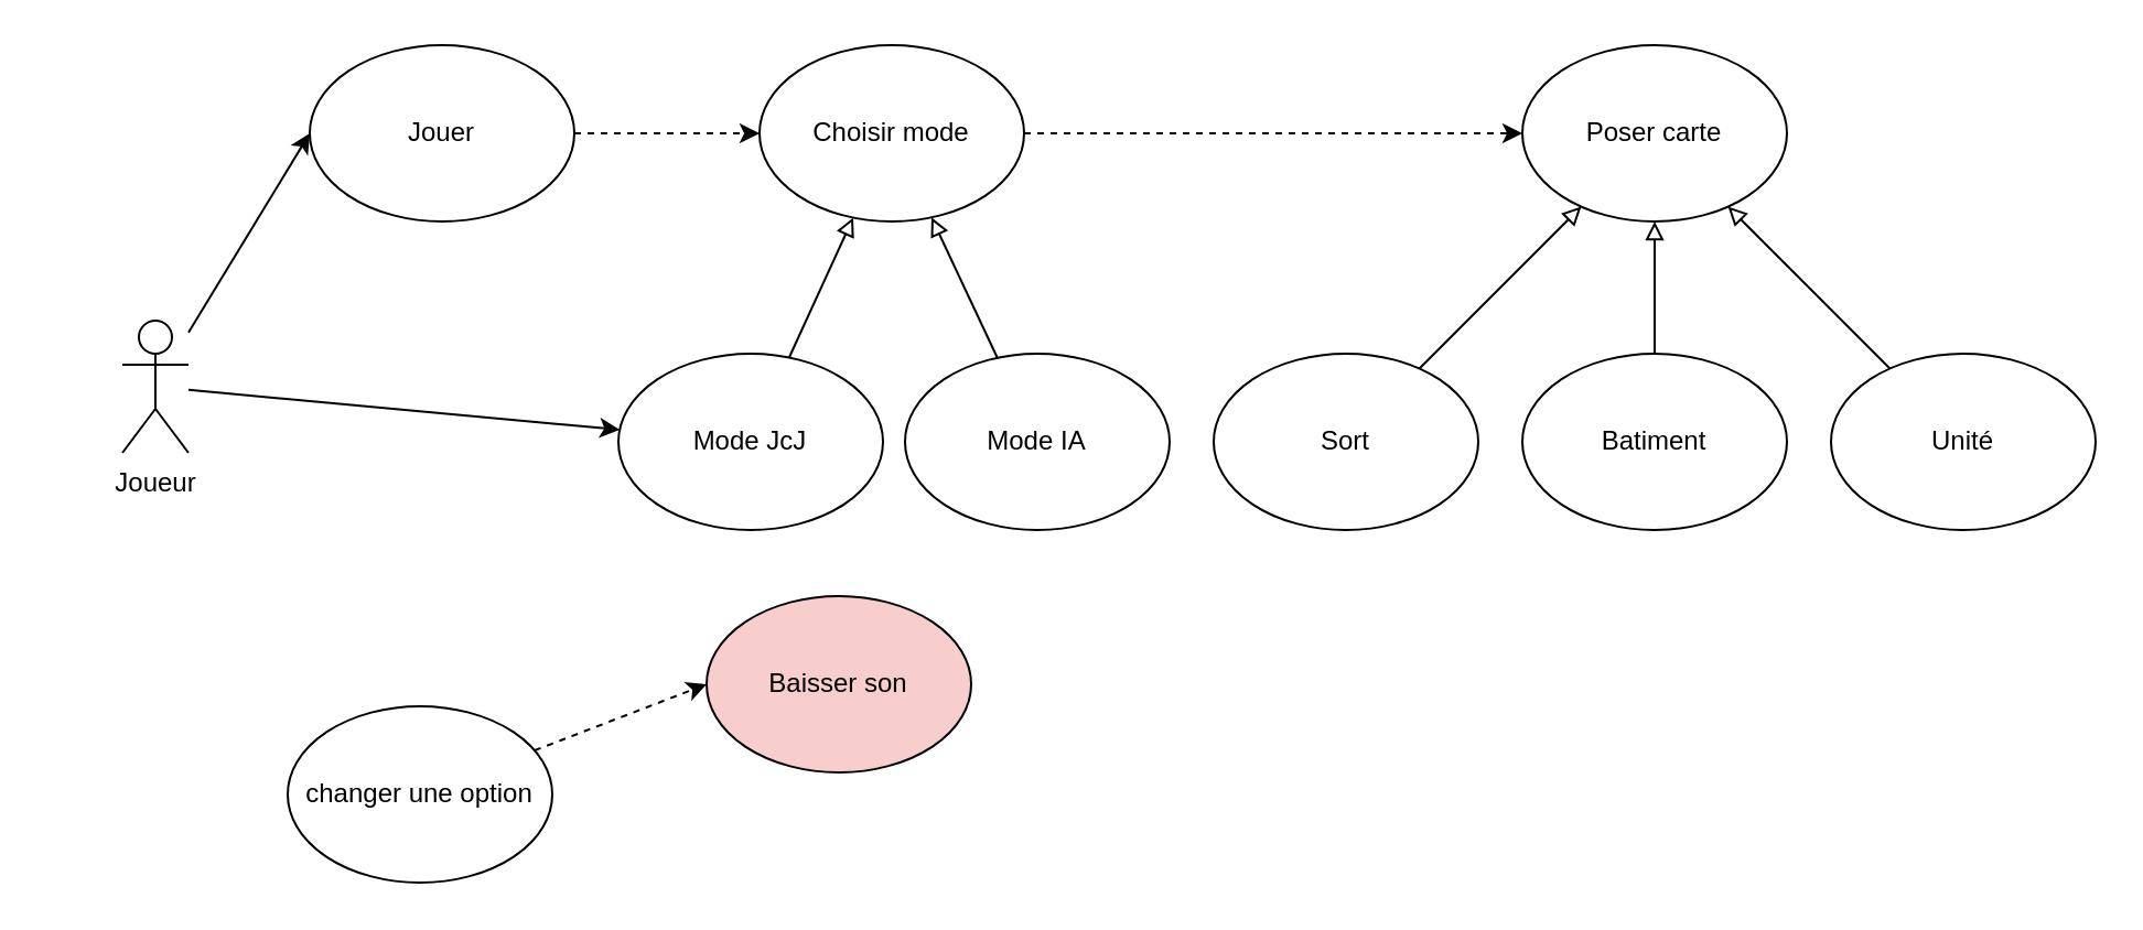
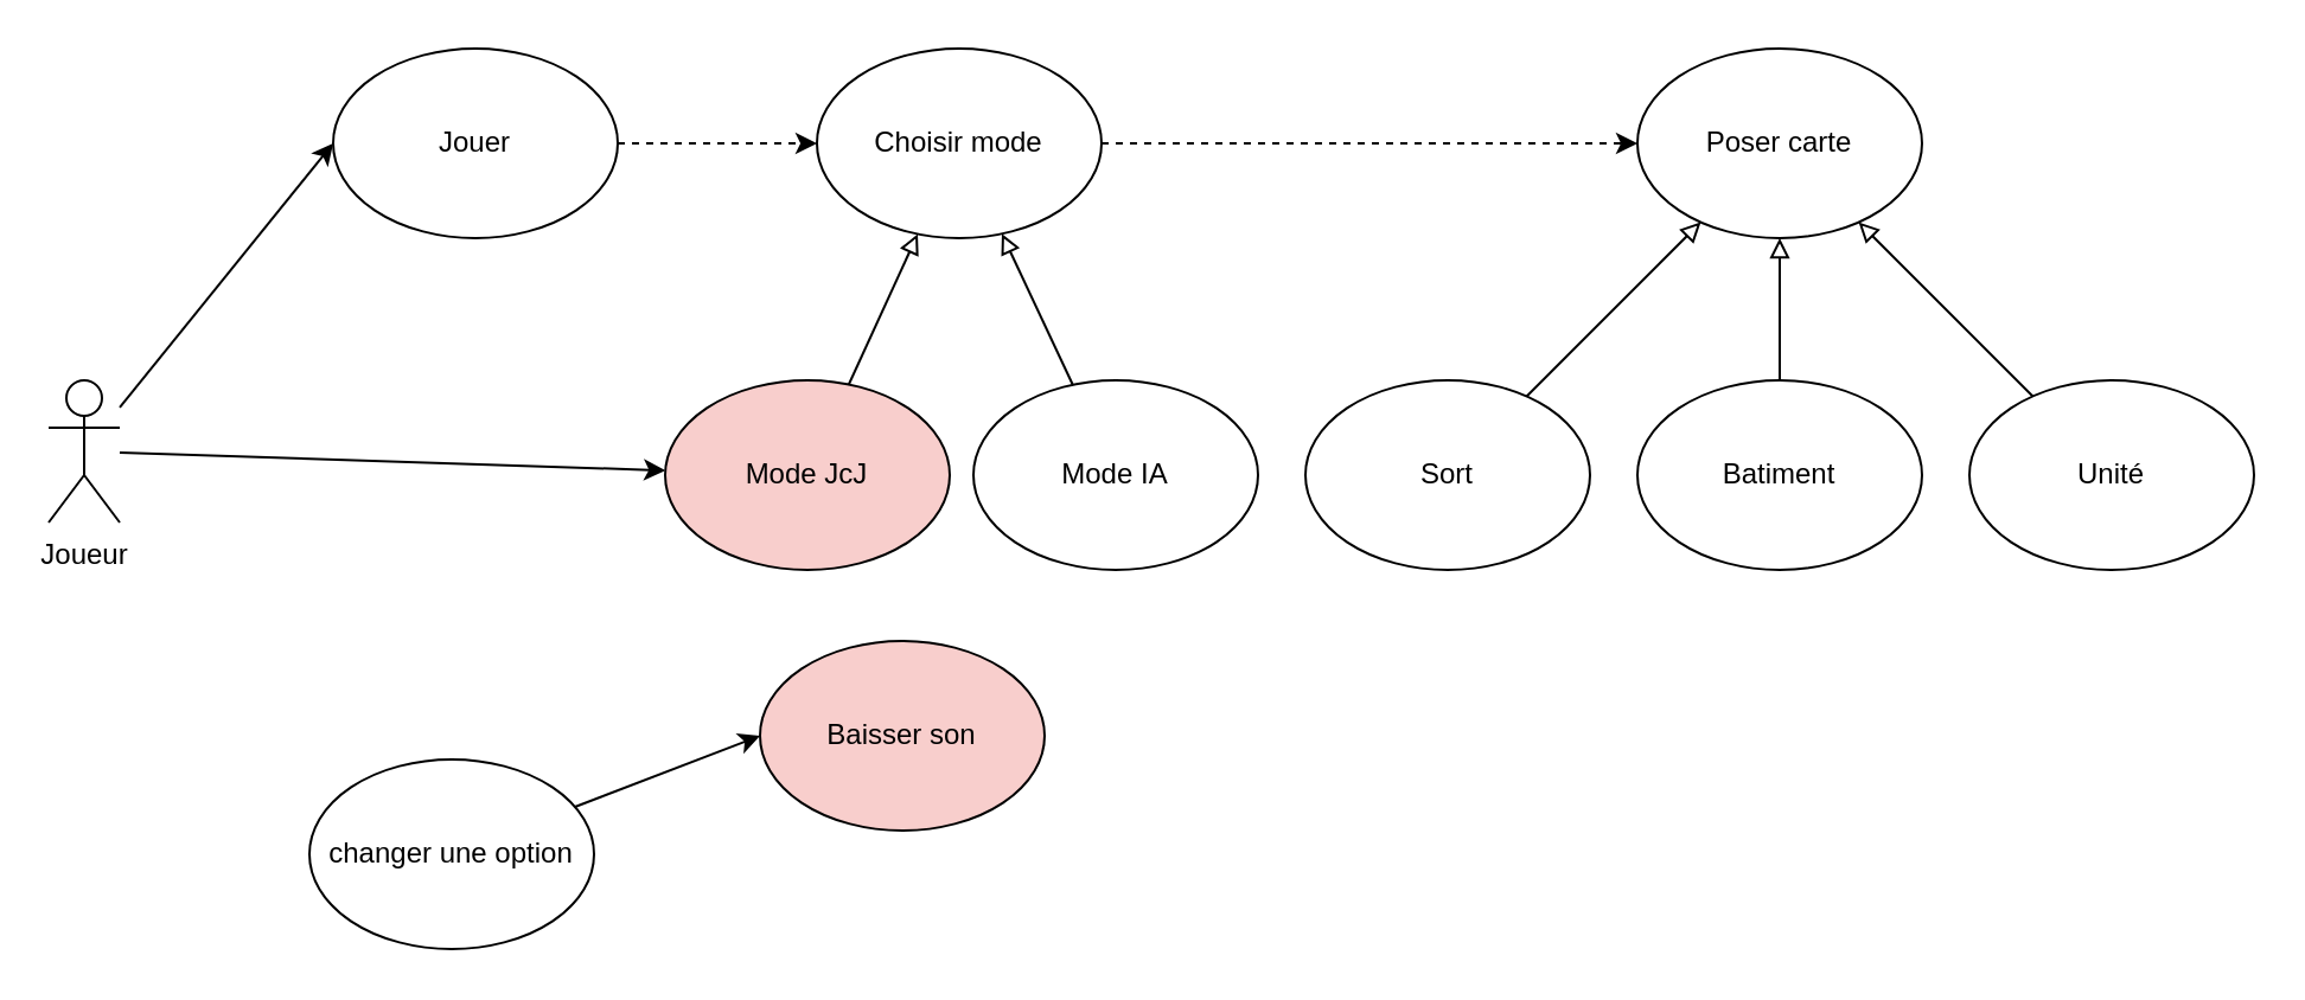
  <mxCell id="0" />
  <mxCell id="1" parent="0" />
  <mxCell id="2" style="edgeStyle=none;rounded=0;orthogonalLoop=1;jettySize=auto;html=1;" edge="1" parent="1" source="4" target="17"><mxGeometry relative="1" as="geometry" /></mxCell>
  <mxCell id="3" style="edgeStyle=none;rounded=0;orthogonalLoop=1;jettySize=auto;html=1;entryX=0;entryY=0.5;entryDx=0;entryDy=0;" edge="1" parent="1" source="4" target="6"><mxGeometry relative="1" as="geometry" /></mxCell>
- <mxCell id="4" value="Joueur" style="shape=umlActor;verticalLabelPosition=bottom;verticalAlign=top;html=1;outlineConnect=0;" parent="1" vertex="1"><mxGeometry x="55" y="145" width="30" height="60" as="geometry" /></mxCell>
+ <mxCell id="4" value="Joueur" style="shape=umlActor;verticalLabelPosition=bottom;verticalAlign=top;html=1;outlineConnect=0;" parent="1" vertex="1"><mxGeometry x="20" y="160" width="30" height="60" as="geometry" /></mxCell>
  <mxCell id="5" style="edgeStyle=none;rounded=0;orthogonalLoop=1;jettySize=auto;html=1;entryX=0;entryY=0.5;entryDx=0;entryDy=0;dashed=1;" edge="1" parent="1" source="6" target="19"><mxGeometry relative="1" as="geometry" /></mxCell>
  <mxCell id="6" value="Jouer" style="ellipse;whiteSpace=wrap;html=1;" parent="1" vertex="1"><mxGeometry x="140" y="20" width="120" height="80" as="geometry" /></mxCell>
- <mxCell id="7" style="rounded=0;orthogonalLoop=1;jettySize=auto;html=1;entryX=0;entryY=0.5;entryDx=0;entryDy=0;dashed=1;" edge="1" parent="1" source="8" target="11"><mxGeometry relative="1" as="geometry" /></mxCell>
+ <mxCell id="7" style="rounded=0;orthogonalLoop=1;jettySize=auto;html=1;entryX=0;entryY=0.5;entryDx=0;entryDy=0;dashed=0;" edge="1" parent="1" source="8" target="11"><mxGeometry relative="1" as="geometry" /></mxCell>
  <mxCell id="8" value="changer une option" style="ellipse;whiteSpace=wrap;html=1;" parent="1" vertex="1"><mxGeometry x="130" y="320" width="120" height="80" as="geometry" /></mxCell>
  <mxCell id="9" style="edgeStyle=none;rounded=0;orthogonalLoop=1;jettySize=auto;html=1;endArrow=block;endFill=0;" edge="1" parent="1" source="10" target="19"><mxGeometry relative="1" as="geometry" /></mxCell>
  <mxCell id="10" value="Mode IA" style="ellipse;whiteSpace=wrap;html=1;" parent="1" vertex="1"><mxGeometry x="410" y="160" width="120" height="80" as="geometry" /></mxCell>
  <mxCell id="11" value="Baisser son" style="ellipse;whiteSpace=wrap;html=1;fillColor=#f8cecc;" vertex="1" parent="1"><mxGeometry x="320" y="270" width="120" height="80" as="geometry" /></mxCell>
  <mxCell id="12" style="edgeStyle=none;rounded=0;orthogonalLoop=1;jettySize=auto;html=1;endArrow=block;endFill=0;" edge="1" parent="1" source="13" target="20"><mxGeometry relative="1" as="geometry" /></mxCell>
  <mxCell id="13" value="Sort" style="ellipse;whiteSpace=wrap;html=1;" vertex="1" parent="1"><mxGeometry x="550" y="160" width="120" height="80" as="geometry" /></mxCell>
  <mxCell id="14" style="edgeStyle=none;rounded=0;orthogonalLoop=1;jettySize=auto;html=1;entryX=0.5;entryY=1;entryDx=0;entryDy=0;endArrow=block;endFill=0;" edge="1" parent="1" source="15" target="20"><mxGeometry relative="1" as="geometry" /></mxCell>
  <mxCell id="15" value="Batiment" style="ellipse;whiteSpace=wrap;html=1;" vertex="1" parent="1"><mxGeometry x="690" y="160" width="120" height="80" as="geometry" /></mxCell>
  <mxCell id="16" style="edgeStyle=none;rounded=0;orthogonalLoop=1;jettySize=auto;html=1;endArrow=block;endFill=0;" edge="1" parent="1" source="17" target="19"><mxGeometry relative="1" as="geometry" /></mxCell>
- <mxCell id="17" value="Mode JcJ" style="ellipse;whiteSpace=wrap;html=1;" vertex="1" parent="1"><mxGeometry x="280" y="160" width="120" height="80" as="geometry" /></mxCell>
+ <mxCell id="17" value="Mode JcJ" style="ellipse;whiteSpace=wrap;html=1;fillColor=#f8cecc;" vertex="1" parent="1"><mxGeometry x="280" y="160" width="120" height="80" as="geometry" /></mxCell>
  <mxCell id="18" style="edgeStyle=none;rounded=0;orthogonalLoop=1;jettySize=auto;html=1;entryX=0;entryY=0.5;entryDx=0;entryDy=0;endArrow=classic;endFill=1;dashed=1;" edge="1" parent="1" source="19" target="20"><mxGeometry relative="1" as="geometry" /></mxCell>
  <mxCell id="19" value="Choisir mode" style="ellipse;whiteSpace=wrap;html=1;" vertex="1" parent="1"><mxGeometry x="344" y="20" width="120" height="80" as="geometry" /></mxCell>
  <mxCell id="20" value="Poser carte" style="ellipse;whiteSpace=wrap;html=1;" vertex="1" parent="1"><mxGeometry x="690" y="20" width="120" height="80" as="geometry" /></mxCell>
  <mxCell id="21" style="edgeStyle=none;rounded=0;orthogonalLoop=1;jettySize=auto;html=1;endArrow=block;endFill=0;" edge="1" parent="1" source="22" target="20"><mxGeometry relative="1" as="geometry" /></mxCell>
  <mxCell id="22" value="Unité" style="ellipse;whiteSpace=wrap;html=1;" vertex="1" parent="1"><mxGeometry x="830" y="160" width="120" height="80" as="geometry" /></mxCell>
